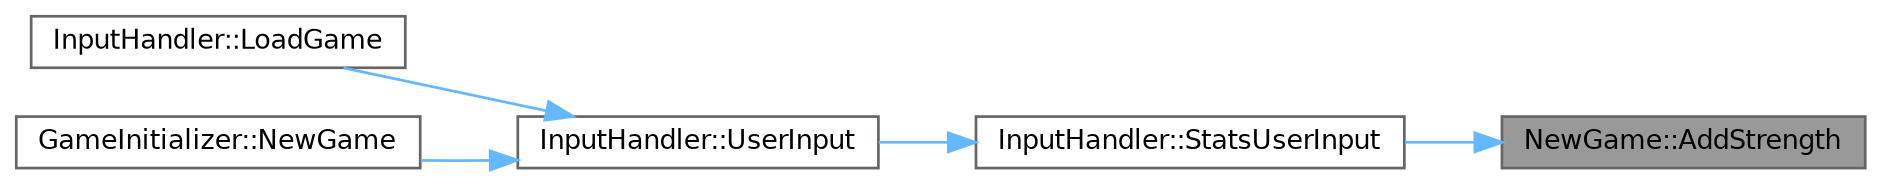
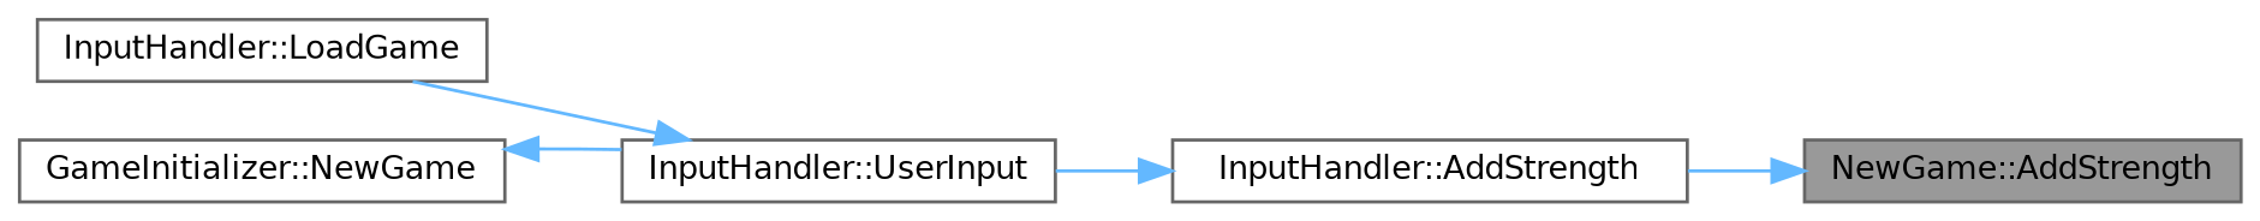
  digraph {
    rankdir=RL
    node [color=grey40 fillcolor=white fontname=Helvetica fontsize=10 shape=box style=filled]
    edge [color=steelblue1 dir=back fontname=Helvetica fontsize=10 labelfontname=Helvetica labelfontsize=10 style=solid]
    n1 [color=gray40 fillcolor=grey60 fontcolor=black height=0.2 label="NewGame::AddStrength" width=0.4]
-   n2 [height=0.2 label="InputHandler::StatsUserInput" width=0.4]
+   n2 [height=0.2 label="InputHandler::AddStrength" width=0.4]
    n3 [height=0.2 label="InputHandler::UserInput" width=0.4]
    n4 [height=0.2 label="InputHandler::LoadGame" width=0.4]
    n5 [height=0.2 label="GameInitializer::NewGame" width=0.4]
    n1 -> n2
    n2 -> n3
    n3 -> n4
-   n3 -> n5
+   n5 -> n3
  }
